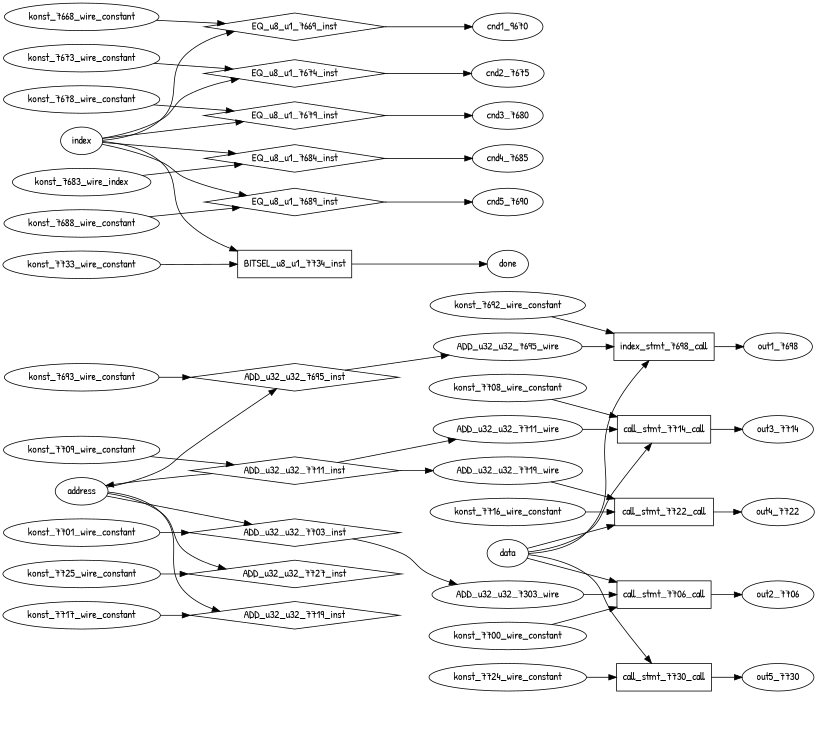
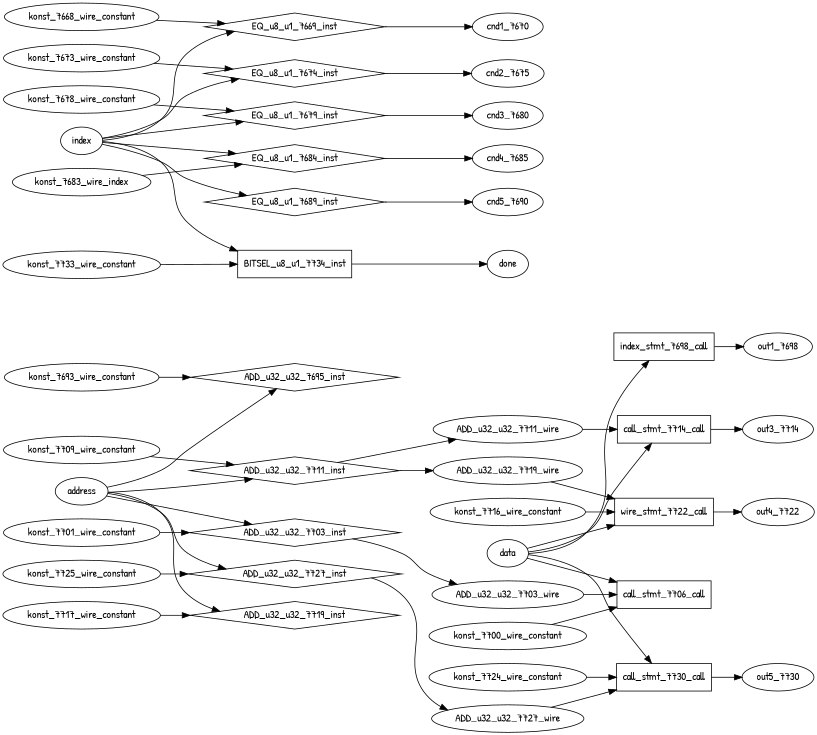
  digraph {
    fontname="Patrick Hand"
    rankdir=LR
    node [fontname="Patrick Hand" shape=ellipse]
    edge [fontname="Patrick Hand"]
    n1 [label=index_stmt_7698_call shape=rectangle]
-   ADD_u32_u32_7695_wire
    out1_7698
    call_stmt_7706_call [shape=rectangle]
-   ADD_u32_u32_7703_wire [label=ADD_u32_u32_7303_wire]
-   out2_7706
+   ADD_u32_u32_7703_wire
    call_stmt_7714_call [shape=rectangle]
    ADD_u32_u32_7711_wire
    out3_7714
-   call_stmt_7722_call [shape=rectangle]
+   call_stmt_7722_call [shape=rectangle label=wire_stmt_7722_call]
    ADD_u32_u32_7719_wire
    out4_7722
    call_stmt_7730_call [shape=rectangle]
+   ADD_u32_u32_7727_wire
    out5_7730
    EQ_u8_u1_7669_inst [shape=diamond]
    konst_7668_wire_constant
-   cnd1_7670 [label=cnd1_9670]
+   cnd1_7670
    EQ_u8_u1_7674_inst [shape=diamond]
    konst_7673_wire_constant
    cnd2_7675
    EQ_u8_u1_7679_inst [shape=diamond]
    konst_7678_wire_constant
    cnd3_7680
    n25 [label=konst_7683_wire_index]
    EQ_u8_u1_7684_inst [shape=diamond]
    cnd4_7685
    EQ_u8_u1_7689_inst [shape=diamond]
-   konst_7688_wire_constant
    cnd5_7690
-   konst_7692_wire_constant
    ADD_u32_u32_7695_inst [shape=diamond]
    konst_7693_wire_constant
    konst_7700_wire_constant
    ADD_u32_u32_7703_inst [shape=diamond]
    konst_7701_wire_constant
-   konst_7708_wire_constant
    ADD_u32_u32_7711_inst [shape=diamond]
    konst_7709_wire_constant
    konst_7716_wire_constant
    ADD_u32_u32_7719_inst [shape=diamond]
    konst_7717_wire_constant
    konst_7724_wire_constant
    ADD_u32_u32_7727_inst [shape=diamond]
    konst_7725_wire_constant
    BITSEL_u8_u1_7734_inst [shape=rectangle]
    konst_7733_wire_constant
    done [shape=""]
    address [shape=""]
    index [shape=""]
    data [shape=""]
    n1 -> out1_7698
-   ADD_u32_u32_7695_wire -> n1
-   call_stmt_7706_call -> out2_7706
    ADD_u32_u32_7703_wire -> call_stmt_7706_call
    call_stmt_7714_call -> out3_7714
    ADD_u32_u32_7711_wire -> call_stmt_7714_call
    call_stmt_7722_call -> out4_7722
    ADD_u32_u32_7719_wire -> call_stmt_7722_call
    call_stmt_7730_call -> out5_7730
+   ADD_u32_u32_7727_wire -> call_stmt_7730_call
    EQ_u8_u1_7669_inst -> cnd1_7670
    konst_7668_wire_constant -> EQ_u8_u1_7669_inst
    EQ_u8_u1_7674_inst -> cnd2_7675
    konst_7673_wire_constant -> EQ_u8_u1_7674_inst
    EQ_u8_u1_7679_inst -> cnd3_7680
    konst_7678_wire_constant -> EQ_u8_u1_7679_inst
    n25 -> EQ_u8_u1_7684_inst
    EQ_u8_u1_7684_inst -> cnd4_7685
    EQ_u8_u1_7689_inst -> cnd5_7690
-   konst_7688_wire_constant -> EQ_u8_u1_7689_inst
-   konst_7692_wire_constant -> n1
-   ADD_u32_u32_7695_inst -> ADD_u32_u32_7695_wire
    konst_7693_wire_constant -> ADD_u32_u32_7695_inst
    konst_7700_wire_constant -> call_stmt_7706_call
    ADD_u32_u32_7703_inst -> ADD_u32_u32_7703_wire
    konst_7701_wire_constant -> ADD_u32_u32_7703_inst
-   konst_7708_wire_constant -> call_stmt_7714_call
    ADD_u32_u32_7711_inst -> ADD_u32_u32_7711_wire
    ADD_u32_u32_7711_inst -> ADD_u32_u32_7719_wire
    konst_7709_wire_constant -> ADD_u32_u32_7711_inst
    konst_7716_wire_constant -> call_stmt_7722_call
    konst_7717_wire_constant -> ADD_u32_u32_7719_inst
    konst_7724_wire_constant -> call_stmt_7730_call
+   ADD_u32_u32_7727_inst -> ADD_u32_u32_7727_wire
    konst_7725_wire_constant -> ADD_u32_u32_7727_inst
    BITSEL_u8_u1_7734_inst -> done
    konst_7733_wire_constant -> BITSEL_u8_u1_7734_inst
    address -> ADD_u32_u32_7695_inst
    address -> ADD_u32_u32_7703_inst
-   ADD_u32_u32_7711_inst -> address
+   address -> ADD_u32_u32_7711_inst
    address -> ADD_u32_u32_7719_inst
    address -> ADD_u32_u32_7727_inst
    index -> EQ_u8_u1_7669_inst
    index -> EQ_u8_u1_7674_inst
    index -> EQ_u8_u1_7679_inst
    index -> EQ_u8_u1_7684_inst
    index -> EQ_u8_u1_7689_inst
    index -> BITSEL_u8_u1_7734_inst
    data -> n1
    data -> call_stmt_7706_call
    data -> call_stmt_7714_call
    data -> call_stmt_7722_call
    data -> call_stmt_7730_call
  }
